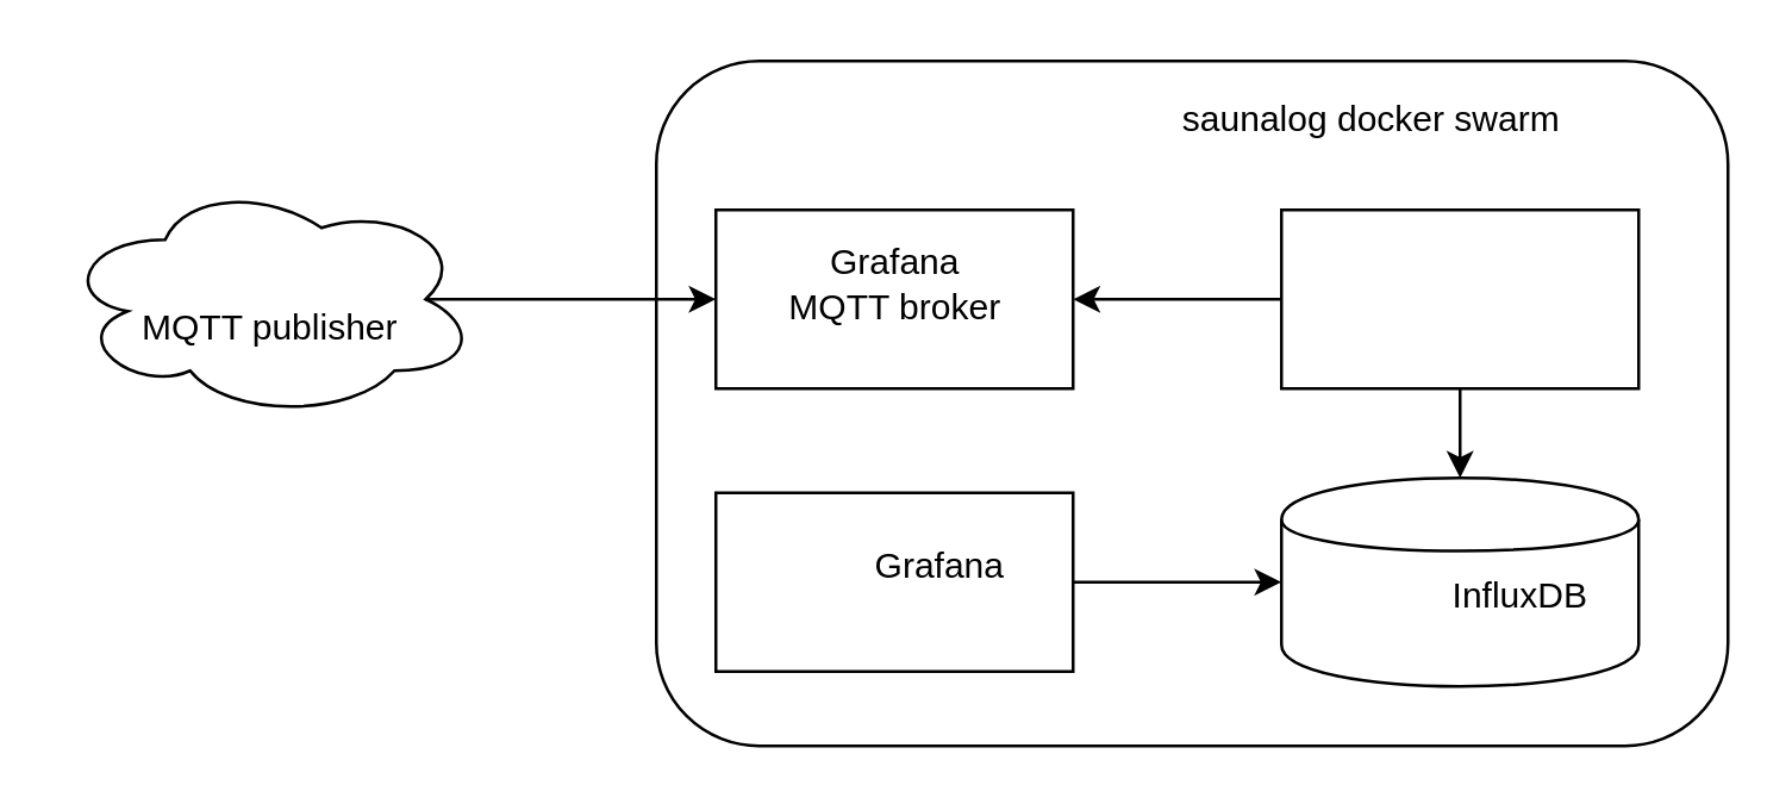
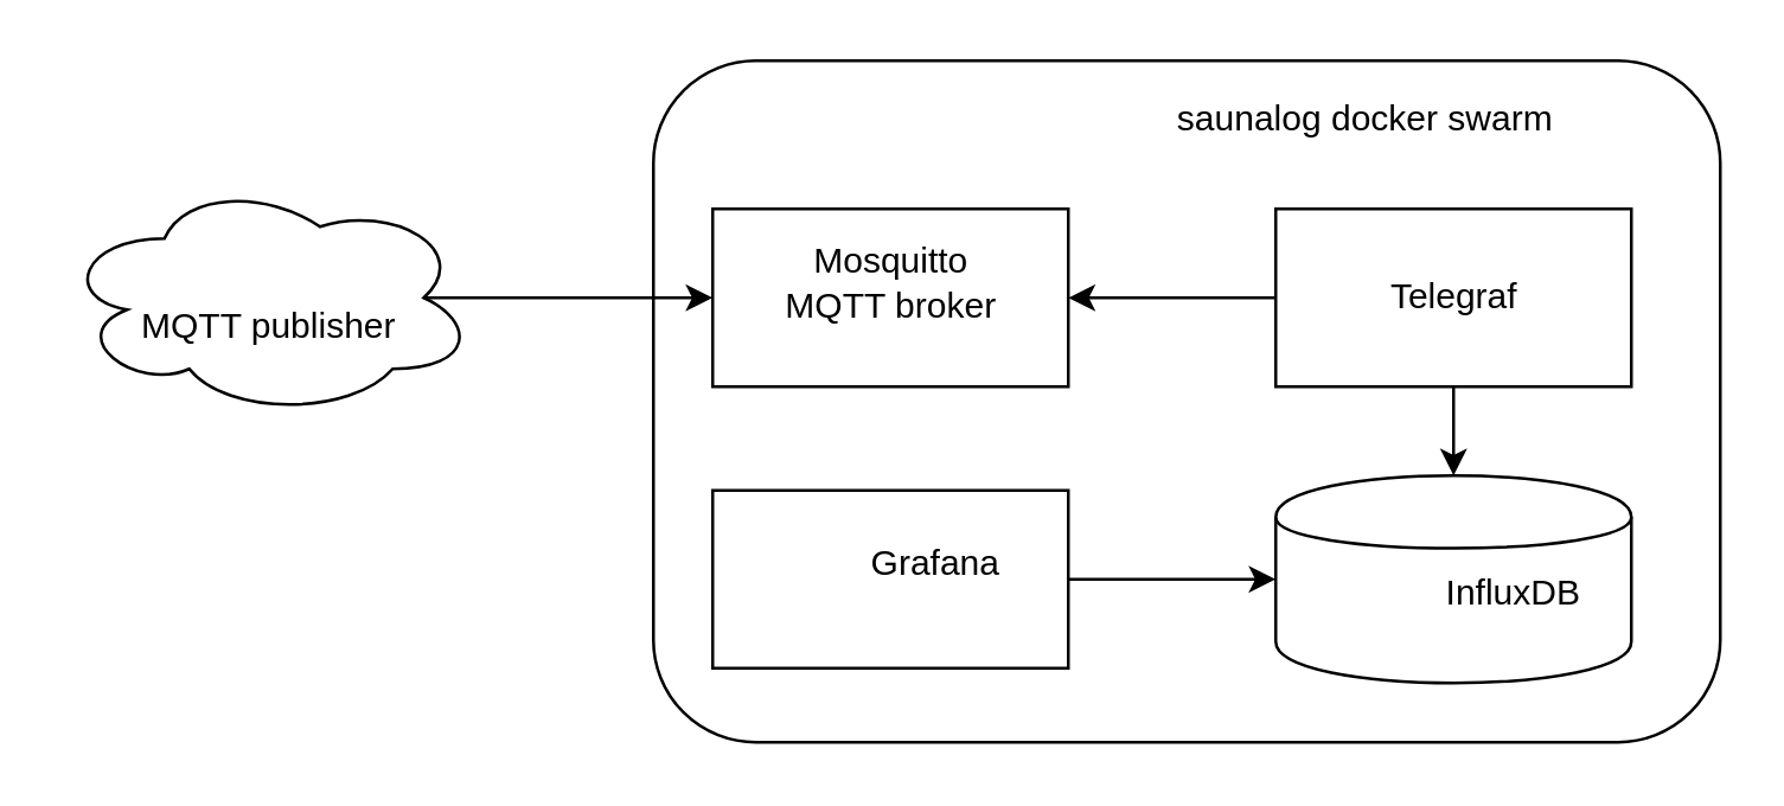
  <mxCell id="0" />
  <mxCell id="1" parent="0" />
  <mxCell id="2" value="" style="ellipse;shape=cloud;whiteSpace=wrap;html=1;rounded=1;" vertex="1" parent="1"><mxGeometry x="20" y="60" width="140" height="80" as="geometry" /></mxCell>
  <mxCell id="3" value="" style="rounded=1;whiteSpace=wrap;html=1;" vertex="1" parent="1"><mxGeometry x="220" y="20" width="360" height="230" as="geometry" /></mxCell>
  <mxCell id="4" value="" style="rounded=0;whiteSpace=wrap;html=1;" vertex="1" parent="1"><mxGeometry x="240" y="70" width="120" height="60" as="geometry" /></mxCell>
  <mxCell id="5" value="" style="rounded=0;whiteSpace=wrap;html=1;" vertex="1" parent="1"><mxGeometry x="430" y="70" width="120" height="60" as="geometry" /></mxCell>
  <mxCell id="6" value="" style="rounded=0;whiteSpace=wrap;html=1;" vertex="1" parent="1"><mxGeometry x="240" y="165" width="120" height="60" as="geometry" /></mxCell>
  <mxCell id="7" value="" style="shape=cylinder;whiteSpace=wrap;html=1;boundedLbl=1;backgroundOutline=1;" vertex="1" parent="1"><mxGeometry x="430" y="160" width="120" height="70" as="geometry" /></mxCell>
  <mxCell id="8" value="InfluxDB" style="text;html=1;resizable=0;autosize=1;align=center;verticalAlign=middle;points=[];fillColor=none;strokeColor=none;rounded=0;" vertex="1" parent="1"><mxGeometry x="480" y="190" width="60" height="20" as="geometry" /></mxCell>
  <mxCell id="9" value="Grafana" style="text;html=1;resizable=0;autosize=1;align=center;verticalAlign=middle;points=[];fillColor=none;strokeColor=none;rounded=0;" vertex="1" parent="1"><mxGeometry x="285" y="180" width="60" height="20" as="geometry" /></mxCell>
- <mxCell id="10" value="&lt;div&gt;Grafana&lt;/div&gt;&lt;div&gt; MQTT broker&lt;/div&gt;" style="text;html=1;resizable=0;autosize=1;align=center;verticalAlign=middle;points=[];fillColor=none;strokeColor=none;rounded=0;" vertex="1" parent="1"><mxGeometry x="255" y="80" width="90" height="30" as="geometry" /></mxCell>
+ <mxCell id="10" value="&lt;div&gt;Mosquitto&lt;/div&gt;&lt;div&gt; MQTT broker&lt;/div&gt;" style="text;html=1;resizable=0;autosize=1;align=center;verticalAlign=middle;points=[];fillColor=none;strokeColor=none;rounded=0;" vertex="1" parent="1"><mxGeometry x="255" y="80" width="90" height="30" as="geometry" /></mxCell>
+ <mxCell id="11" value="&lt;div&gt;Telegraf&lt;/div&gt;" style="text;html=1;resizable=0;autosize=1;align=center;verticalAlign=middle;points=[];fillColor=none;strokeColor=none;rounded=0;" vertex="1" parent="1"><mxGeometry x="460" y="90" width="60" height="20" as="geometry" /></mxCell>
  <mxCell id="12" value="" style="endArrow=classic;html=1;entryX=0;entryY=0.5;entryDx=0;entryDy=0;exitX=0.875;exitY=0.5;exitDx=0;exitDy=0;exitPerimeter=0;" edge="1" parent="1" source="2" target="4"><mxGeometry width="50" height="50" relative="1" as="geometry"><mxPoint x="150" y="100" as="sourcePoint" /><mxPoint x="230" y="99.5" as="targetPoint" /></mxGeometry></mxCell>
  <mxCell id="13" value="" style="endArrow=classic;html=1;exitX=0;exitY=0.5;exitDx=0;exitDy=0;entryX=1;entryY=0.5;entryDx=0;entryDy=0;" edge="1" parent="1" source="5" target="4"><mxGeometry width="50" height="50" relative="1" as="geometry"><mxPoint x="420" y="90" as="sourcePoint" /><mxPoint x="367" y="100" as="targetPoint" /></mxGeometry></mxCell>
  <mxCell id="14" value="" style="endArrow=classic;html=1;entryX=0.5;entryY=0;entryDx=0;entryDy=0;exitX=0.5;exitY=1;exitDx=0;exitDy=0;" edge="1" parent="1" source="5" target="7"><mxGeometry width="50" height="50" relative="1" as="geometry"><mxPoint x="460" y="130" as="sourcePoint" /><mxPoint x="510" y="80" as="targetPoint" /></mxGeometry></mxCell>
  <mxCell id="15" value="" style="endArrow=classic;html=1;exitX=1;exitY=0.5;exitDx=0;exitDy=0;" edge="1" parent="1" source="6" target="7"><mxGeometry width="50" height="50" relative="1" as="geometry"><mxPoint x="360" y="210" as="sourcePoint" /><mxPoint x="410" y="160" as="targetPoint" /></mxGeometry></mxCell>
  <mxCell id="16" value="saunalog docker swarm" style="text;html=1;resizable=0;autosize=1;align=center;verticalAlign=middle;points=[];fillColor=none;strokeColor=none;rounded=0;" vertex="1" parent="1"><mxGeometry x="385" y="30" width="150" height="20" as="geometry" /></mxCell>
  <mxCell id="17" value="MQTT publisher" style="text;html=1;resizable=0;autosize=1;align=center;verticalAlign=middle;points=[];fillColor=none;strokeColor=none;rounded=0;" vertex="1" parent="1"><mxGeometry x="40" y="100" width="100" height="20" as="geometry" /></mxCell>
